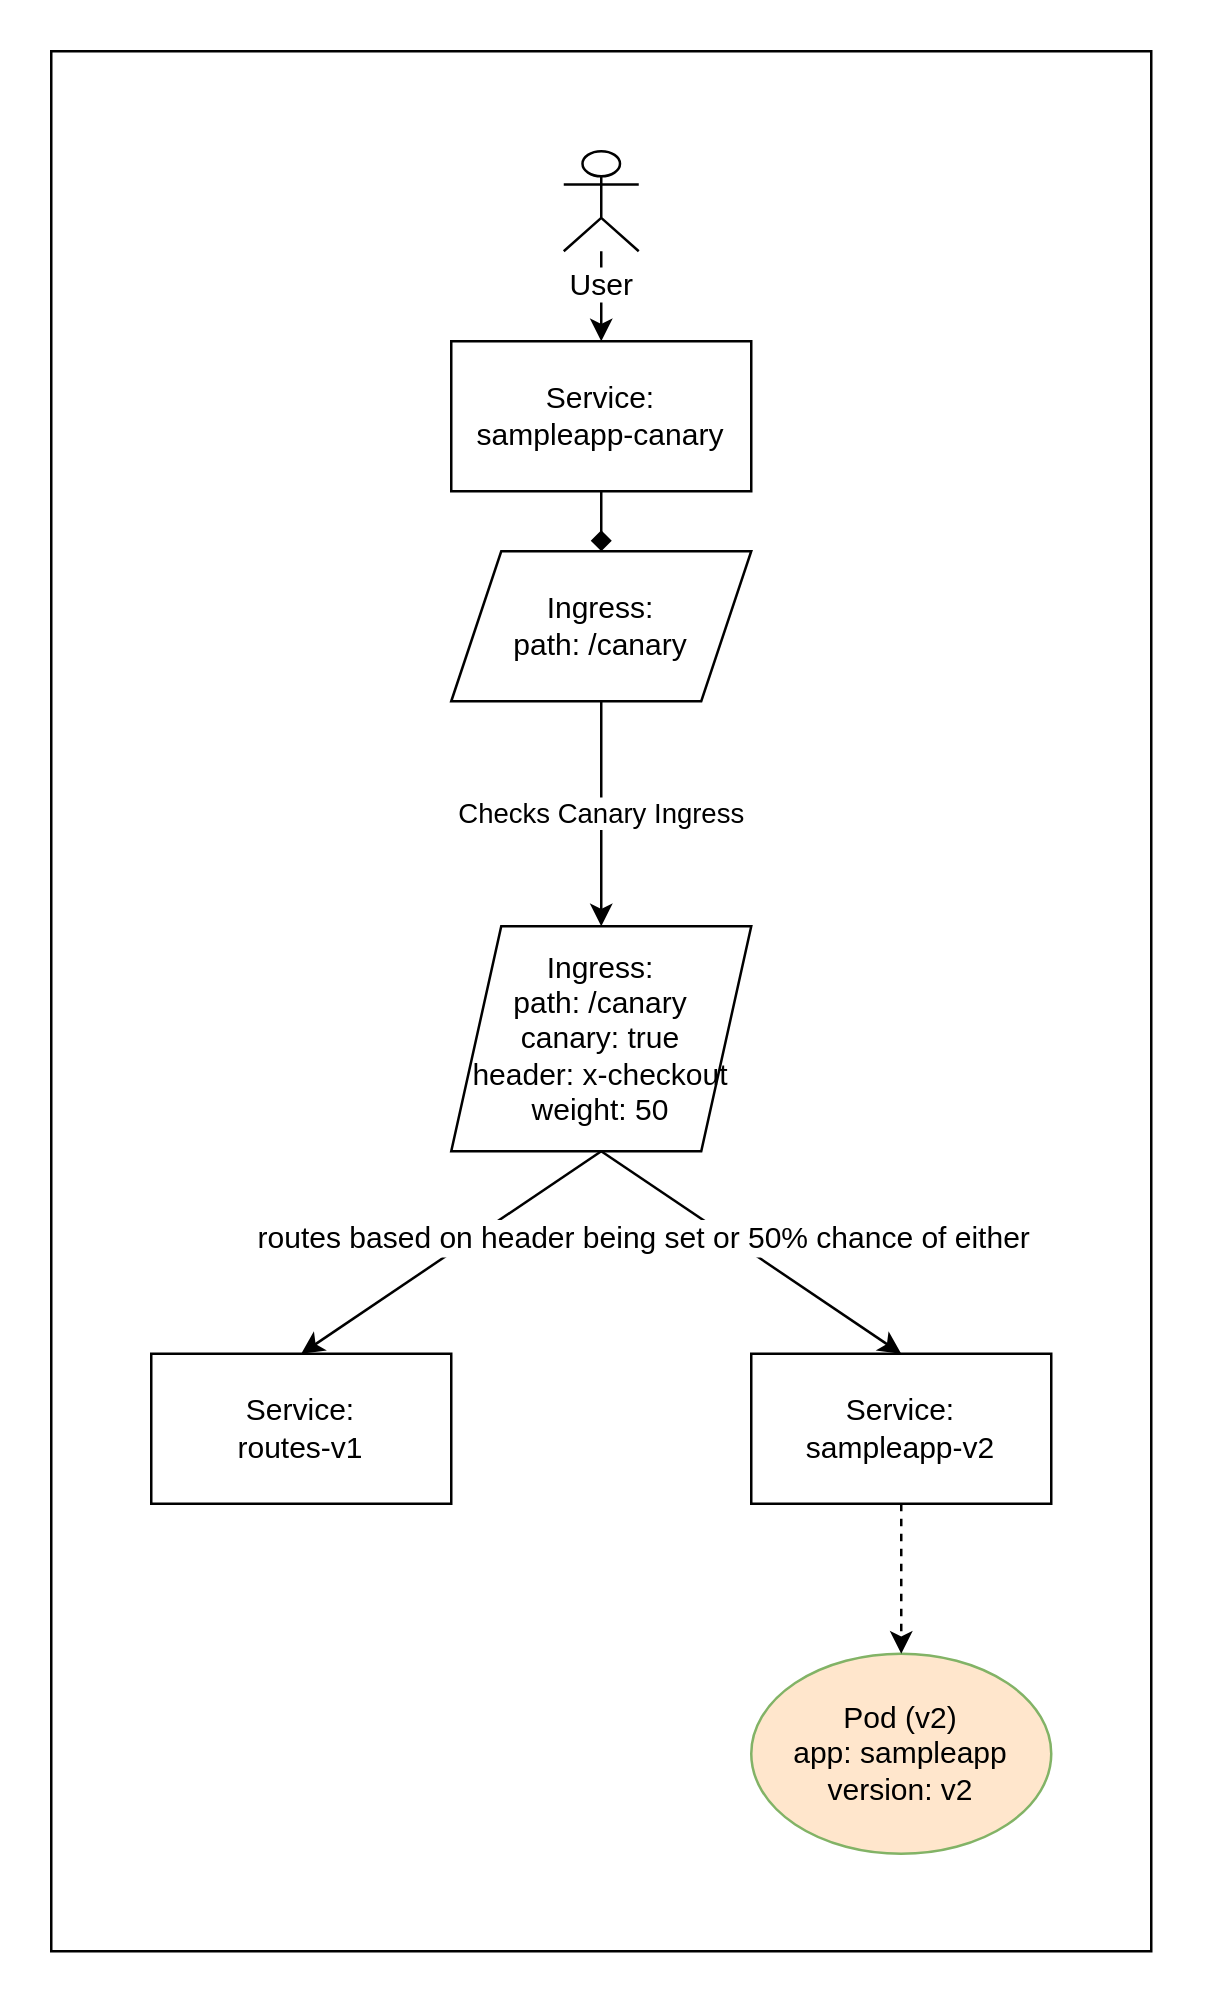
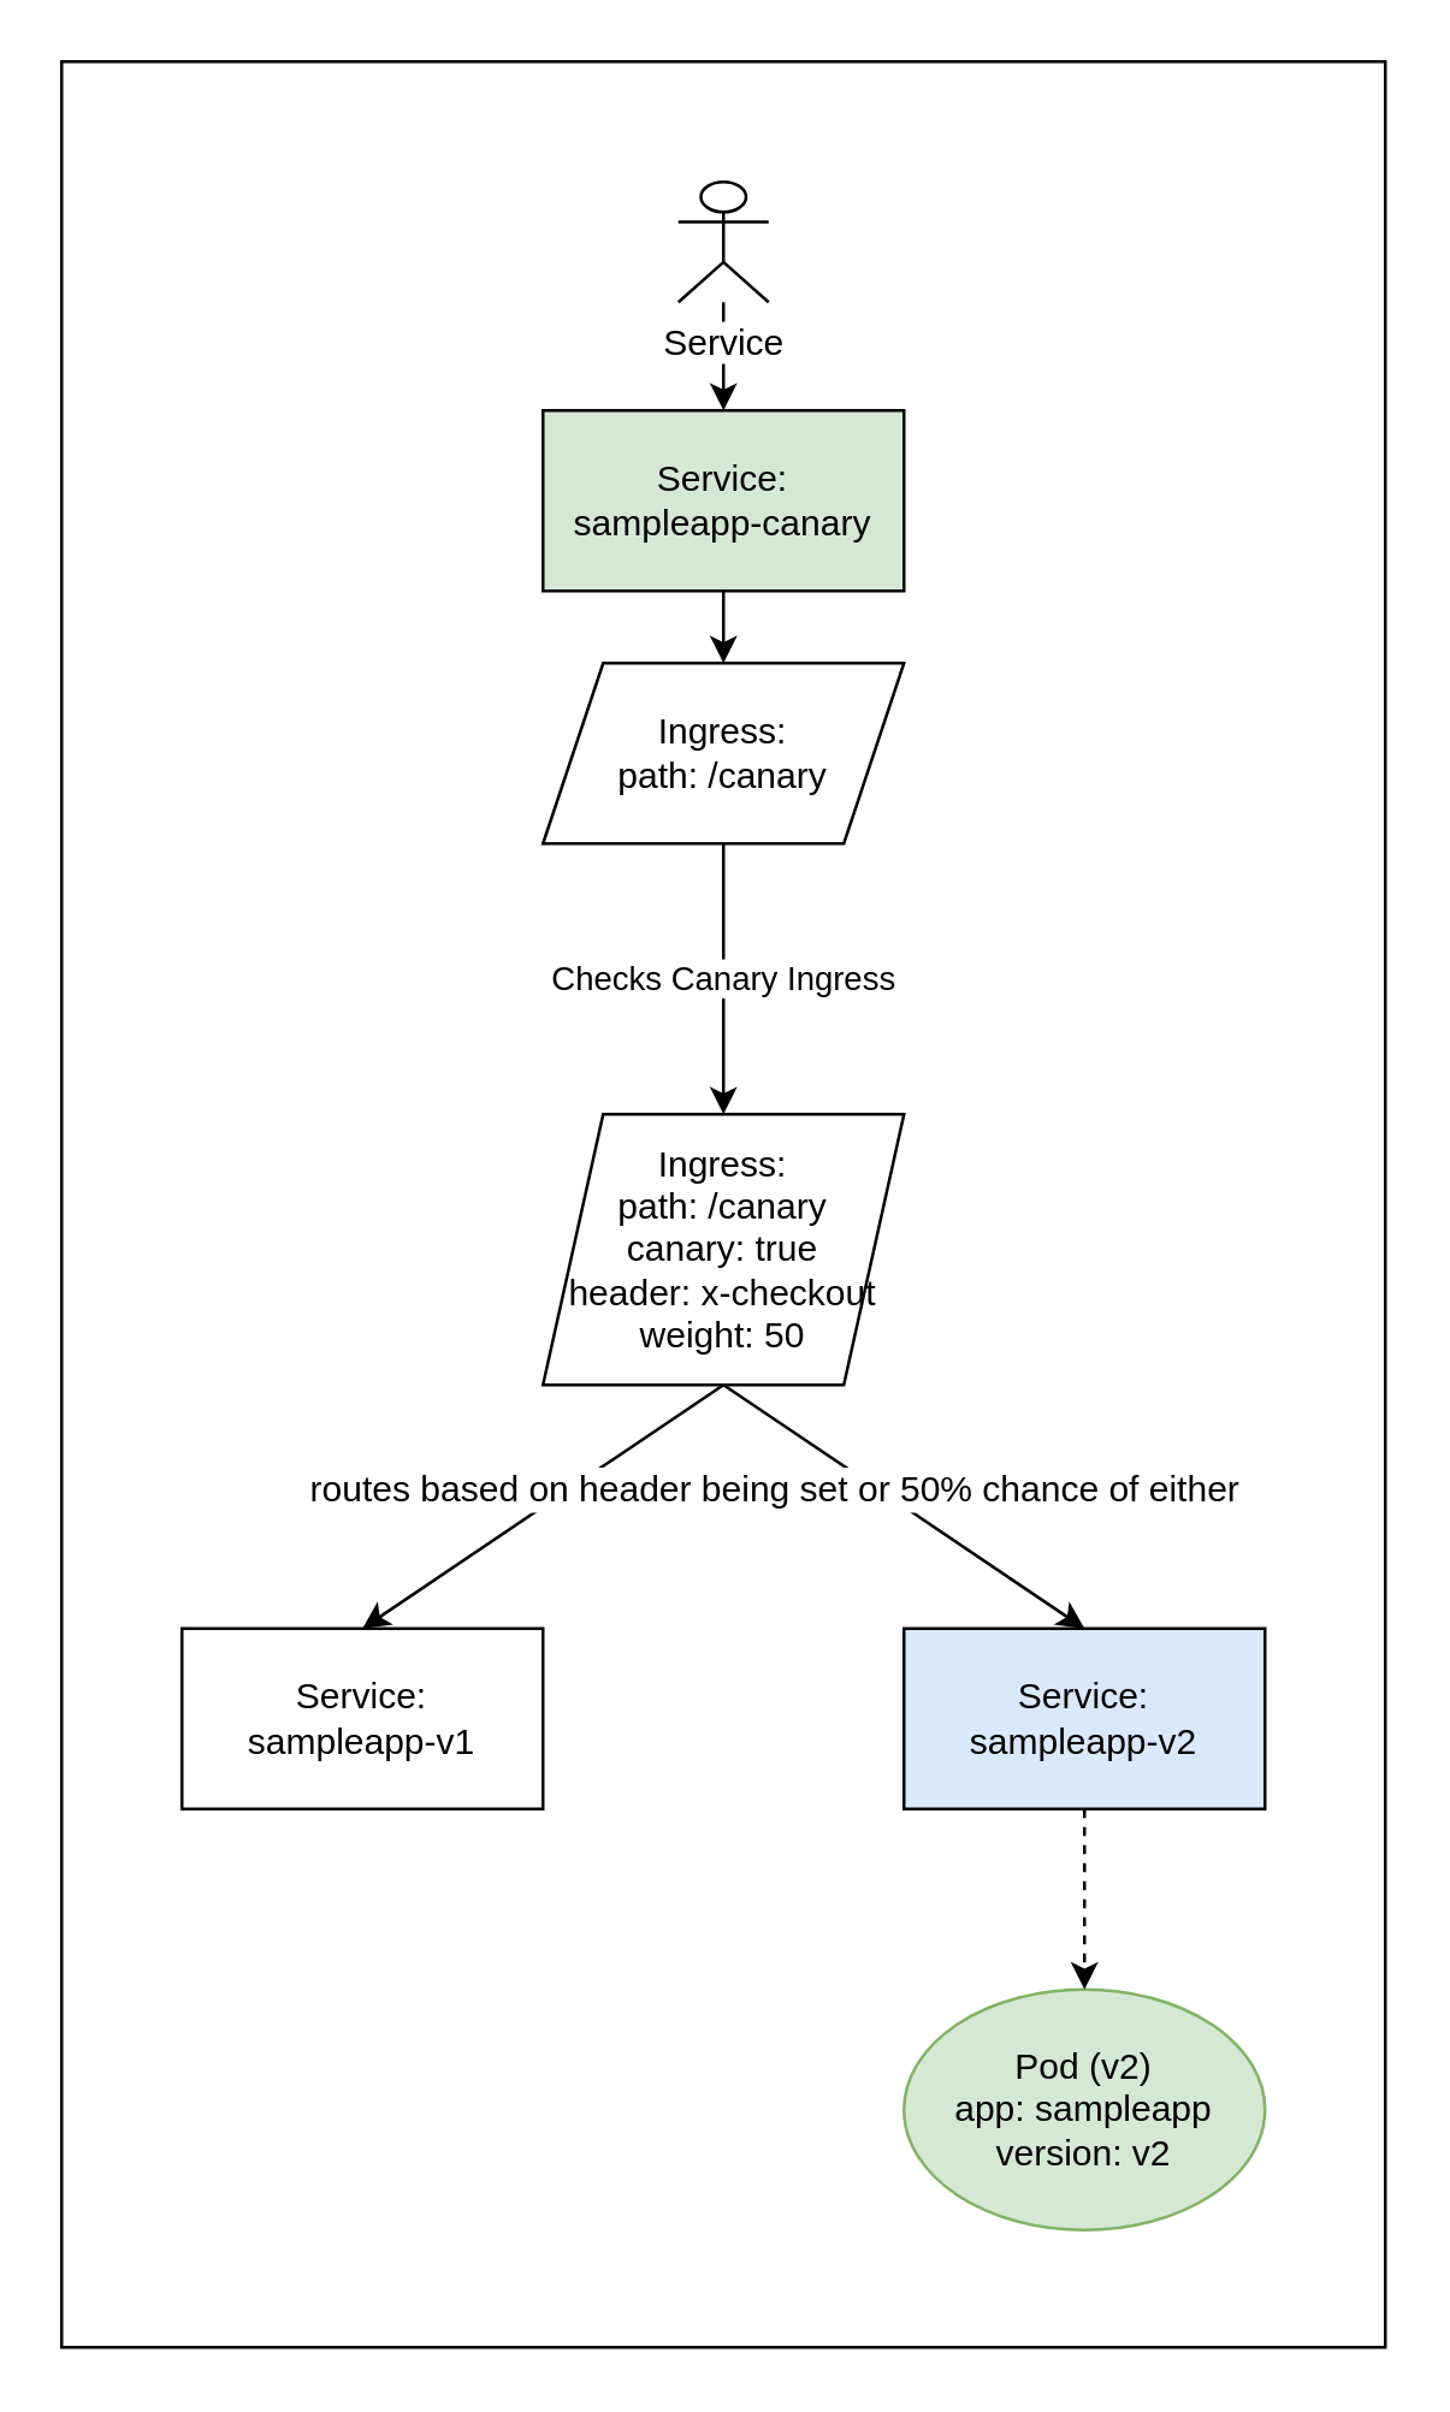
  <mxCell id="0" />
  <mxCell id="1" parent="0" />
  <mxCell id="2" value="" style="rounded=0;whiteSpace=wrap;html=1;labelBackgroundColor=default;" vertex="1" parent="1"><mxGeometry x="20" y="20" width="440" height="760" as="geometry" /></mxCell>
- <mxCell id="3" style="edgeStyle=none;rounded=0;orthogonalLoop=1;jettySize=auto;html=1;exitX=0.5;exitY=1;exitDx=0;exitDy=0;entryX=0.5;entryY=0;entryDx=0;entryDy=0;endArrow=diamond;" parent="1" source="4" target="12" edge="1"><mxGeometry relative="1" as="geometry" /></mxCell>
- <mxCell id="4" value="Service:&lt;br&gt;sampleapp-canary" style="rounded=0;whiteSpace=wrap;html=1;" parent="1" vertex="1"><mxGeometry x="180" y="136" width="120" height="60" as="geometry" /></mxCell>
- <mxCell id="5" value="Pod (v2)&lt;br&gt;app: sampleapp&lt;br&gt;version: v2" style="ellipse;whiteSpace=wrap;html=1;fillColor=#ffe6cc;strokeColor=#82b366;" parent="1" vertex="1"><mxGeometry x="300" y="661" width="120" height="80" as="geometry" /></mxCell>
+ <mxCell id="3" style="edgeStyle=none;rounded=0;orthogonalLoop=1;jettySize=auto;html=1;exitX=0.5;exitY=1;exitDx=0;exitDy=0;entryX=0.5;entryY=0;entryDx=0;entryDy=0;" parent="1" source="4" target="12" edge="1"><mxGeometry relative="1" as="geometry" /></mxCell>
+ <mxCell id="4" value="Service:&lt;br&gt;sampleapp-canary" style="rounded=0;whiteSpace=wrap;html=1;fillColor=#d5e8d4;" parent="1" vertex="1"><mxGeometry x="180" y="136" width="120" height="60" as="geometry" /></mxCell>
+ <mxCell id="5" value="Pod (v2)&lt;br&gt;app: sampleapp&lt;br&gt;version: v2" style="ellipse;whiteSpace=wrap;html=1;fillColor=#d5e8d4;strokeColor=#82b366;" parent="1" vertex="1"><mxGeometry x="300" y="661" width="120" height="80" as="geometry" /></mxCell>
  <mxCell id="6" style="edgeStyle=none;rounded=0;orthogonalLoop=1;jettySize=auto;html=1;exitX=0.5;exitY=1;exitDx=0;exitDy=0;dashed=1;" parent="1" source="7" target="5" edge="1"><mxGeometry relative="1" as="geometry" /></mxCell>
- <mxCell id="7" value="Service:&lt;br&gt;sampleapp-v2" style="rounded=0;whiteSpace=wrap;html=1;" parent="1" vertex="1"><mxGeometry x="300" y="541" width="120" height="60" as="geometry" /></mxCell>
- <mxCell id="8" value="&lt;span style=&quot;&quot;&gt;Service:&lt;/span&gt;&lt;br style=&quot;&quot;&gt;&lt;span style=&quot;&quot;&gt;routes-v1&lt;/span&gt;" style="rounded=0;whiteSpace=wrap;html=1;" parent="1" vertex="1"><mxGeometry x="60" y="541" width="120" height="60" as="geometry" /></mxCell>
+ <mxCell id="7" value="Service:&lt;br&gt;sampleapp-v2" style="rounded=0;whiteSpace=wrap;html=1;fillColor=#dae8fc;" parent="1" vertex="1"><mxGeometry x="300" y="541" width="120" height="60" as="geometry" /></mxCell>
+ <mxCell id="8" value="&lt;span style=&quot;&quot;&gt;Service:&lt;/span&gt;&lt;br style=&quot;&quot;&gt;&lt;span style=&quot;&quot;&gt;sampleapp-v1&lt;/span&gt;" style="rounded=0;whiteSpace=wrap;html=1;" parent="1" vertex="1"><mxGeometry x="60" y="541" width="120" height="60" as="geometry" /></mxCell>
  <mxCell id="9" value="" style="edgeStyle=none;rounded=0;orthogonalLoop=1;jettySize=auto;html=1;" parent="1" source="10" target="4" edge="1"><mxGeometry relative="1" as="geometry" /></mxCell>
- <mxCell id="10" value="User" style="shape=umlActor;verticalLabelPosition=bottom;verticalAlign=top;html=1;outlineConnect=0;labelBackgroundColor=default;" parent="1" vertex="1"><mxGeometry x="225" width="30" height="40" as="geometry" y="60" /></mxCell>
+ <mxCell id="10" value="Service" style="shape=umlActor;verticalLabelPosition=bottom;verticalAlign=top;html=1;outlineConnect=0;labelBackgroundColor=default;" parent="1" vertex="1"><mxGeometry x="225" width="30" height="40" as="geometry" y="60" /></mxCell>
  <mxCell id="11" value="Checks Canary Ingress" style="edgeStyle=orthogonalEdgeStyle;rounded=0;orthogonalLoop=1;jettySize=auto;html=1;" edge="1" parent="1" source="12" target="15"><mxGeometry relative="1" as="geometry" /></mxCell>
  <mxCell id="12" value="Ingress:&lt;br&gt;path: /canary" style="shape=parallelogram;perimeter=parallelogramPerimeter;whiteSpace=wrap;html=1;fixedSize=1;" parent="1" vertex="1"><mxGeometry x="180" y="220" width="120" height="60" as="geometry" /></mxCell>
  <mxCell id="13" style="edgeStyle=none;rounded=0;orthogonalLoop=1;jettySize=auto;html=1;exitX=0.5;exitY=1;exitDx=0;exitDy=0;entryX=0.5;entryY=0;entryDx=0;entryDy=0;" edge="1" parent="1" source="15" target="8"><mxGeometry relative="1" as="geometry" /></mxCell>
  <mxCell id="14" style="edgeStyle=none;rounded=0;orthogonalLoop=1;jettySize=auto;html=1;exitX=0.5;exitY=1;exitDx=0;exitDy=0;entryX=0.5;entryY=0;entryDx=0;entryDy=0;" edge="1" parent="1" source="15" target="7"><mxGeometry relative="1" as="geometry" /></mxCell>
  <mxCell id="15" value="Ingress:&lt;br&gt;path: /canary&lt;br&gt;canary: true&lt;br&gt;header: x-checkout&lt;br&gt;weight: 50" style="shape=parallelogram;perimeter=parallelogramPerimeter;whiteSpace=wrap;html=1;fixedSize=1;" vertex="1" parent="1"><mxGeometry x="180" y="370" width="120" height="90" as="geometry" /></mxCell>
  <mxCell id="16" value="routes based on header being set or 50% chance of either" style="text;html=1;strokeColor=none;fillColor=none;align=center;verticalAlign=middle;whiteSpace=wrap;rounded=0;labelBackgroundColor=default;" vertex="1" parent="1"><mxGeometry x="95" y="480" width="325" height="30" as="geometry" /></mxCell>
